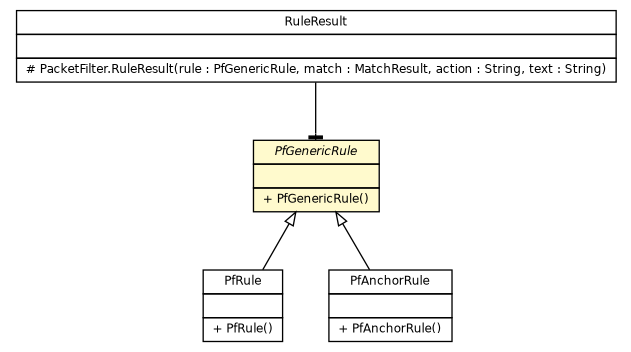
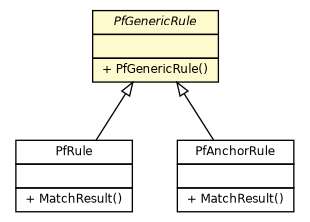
  digraph {
    node [fontcolor=black fontname=Helvetica fontsize=9.0 shape=plaintext]
    edge [fontname=Helvetica fontsize=10 headport=p labelfontname=Helvetica labelfontsize=10 tailport=p arrowtail=empty dir=back]
-   n1 [label=<<table border="0" cellborder="1" cellspacing="0" cellpadding="2" port="p" href="./PacketFilter.RuleResult.html"> 		<tr><td><table border="0" cellspacing="0" cellpadding="1"> 			<tr><td> RuleResult </td></tr> 		</table></td></tr> 		<tr><td><table border="0" cellspacing="0" cellpadding="1"> 			<tr><td align="left">  </td></tr> 		</table></td></tr> 		<tr><td><table border="0" cellspacing="0" cellpadding="1"> 			<tr><td align="left"> # PacketFilter.RuleResult(rule : PfGenericRule, match : MatchResult, action : String, text : String) </td></tr> 		</table></td></tr> 		</table>>]
    n2 [label=<<table border="0" cellborder="1" cellspacing="0" cellpadding="2" port="p" bgcolor="lemonChiffon" href="./PfGenericRule.html"> 		<tr><td><table border="0" cellspacing="0" cellpadding="1"> 			<tr><td><font face="Helvetica-Oblique"> PfGenericRule </font></td></tr> 		</table></td></tr> 		<tr><td><table border="0" cellspacing="0" cellpadding="1"> 			<tr><td align="left">  </td></tr> 		</table></td></tr> 		<tr><td><table border="0" cellspacing="0" cellpadding="1"> 			<tr><td align="left"> + PfGenericRule() </td></tr> 		</table></td></tr> 		</table>>]
-   n3 [label=<<table border="0" cellborder="1" cellspacing="0" cellpadding="2" port="p" href="./PfRule.html"> 		<tr><td><table border="0" cellspacing="0" cellpadding="1"> 			<tr><td> PfRule </td></tr> 		</table></td></tr> 		<tr><td><table border="0" cellspacing="0" cellpadding="1"> 			<tr><td align="left">  </td></tr> 		</table></td></tr> 		<tr><td><table border="0" cellspacing="0" cellpadding="1"> 			<tr><td align="left"> + PfRule() </td></tr> 		</table></td></tr> 		</table>>]
-   n4 [label=<<table border="0" cellborder="1" cellspacing="0" cellpadding="2" port="p" href="./PfAnchorRule.html"> 		<tr><td><table border="0" cellspacing="0" cellpadding="1"> 			<tr><td> PfAnchorRule </td></tr> 		</table></td></tr> 		<tr><td><table border="0" cellspacing="0" cellpadding="1"> 			<tr><td align="left">  </td></tr> 		</table></td></tr> 		<tr><td><table border="0" cellspacing="0" cellpadding="1"> 			<tr><td align="left"> + PfAnchorRule() </td></tr> 		</table></td></tr> 		</table>>]
-   n1 -> n2 [arrowhead=tee color=black fontcolor=black fontsize=10.0 arrowtail="" dir=""]
+   n3 [label=<<table border="0" cellborder="1" cellspacing="0" cellpadding="2" port="p" href="./PfRule.html"> 		<tr><td><table border="0" cellspacing="0" cellpadding="1"> 			<tr><td> PfRule </td></tr> 		</table></td></tr> 		<tr><td><table border="0" cellspacing="0" cellpadding="1"> 			<tr><td align="left">  </td></tr> 		</table></td></tr> 		<tr><td><table border="0" cellspacing="0" cellpadding="1"> 			<tr><td align="left"> + MatchResult() </td></tr> 		</table></td></tr> 		</table>>]
+   n4 [label=<<table border="0" cellborder="1" cellspacing="0" cellpadding="2" port="p" href="./PfAnchorRule.html"> 		<tr><td><table border="0" cellspacing="0" cellpadding="1"> 			<tr><td> PfAnchorRule </td></tr> 		</table></td></tr> 		<tr><td><table border="0" cellspacing="0" cellpadding="1"> 			<tr><td align="left">  </td></tr> 		</table></td></tr> 		<tr><td><table border="0" cellspacing="0" cellpadding="1"> 			<tr><td align="left"> + MatchResult() </td></tr> 		</table></td></tr> 		</table>>]
    n2 -> n3
    n2 -> n4
  }
